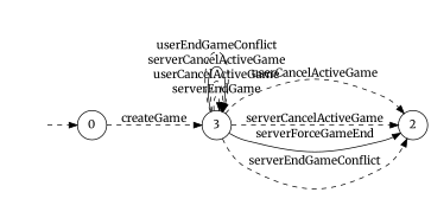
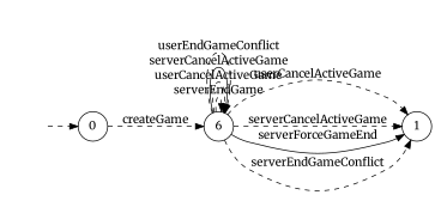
  digraph {
    fontname=Merriweather
    rankdir=LR
    node [fontname=Merriweather shape=circle]
    edge [fontname=Merriweather style=dashed]
    "" [shape=plaintext]
    n2 [label=0]
-   n3 [label=3]
-   n4 [label=2]
+   n3 [label=6]
+   n4 [label=1]
    "" -> n2
    n2 -> n3 [label=createGame]
    n3 -> n3 [label=serverEndGame]
    n3 -> n3 [label=userCancelActiveGame]
    n3 -> n3 [label=serverCancelActiveGame style=solid]
    n3 -> n3 [label=userEndGameConflict]
    n3 -> n4 [label=userCancelActiveGame]
    n3 -> n4 [label=serverCancelActiveGame]
    n3 -> n4 [label=serverForceGameEnd style=solid]
    n3 -> n4 [label=serverEndGameConflict]
  }
